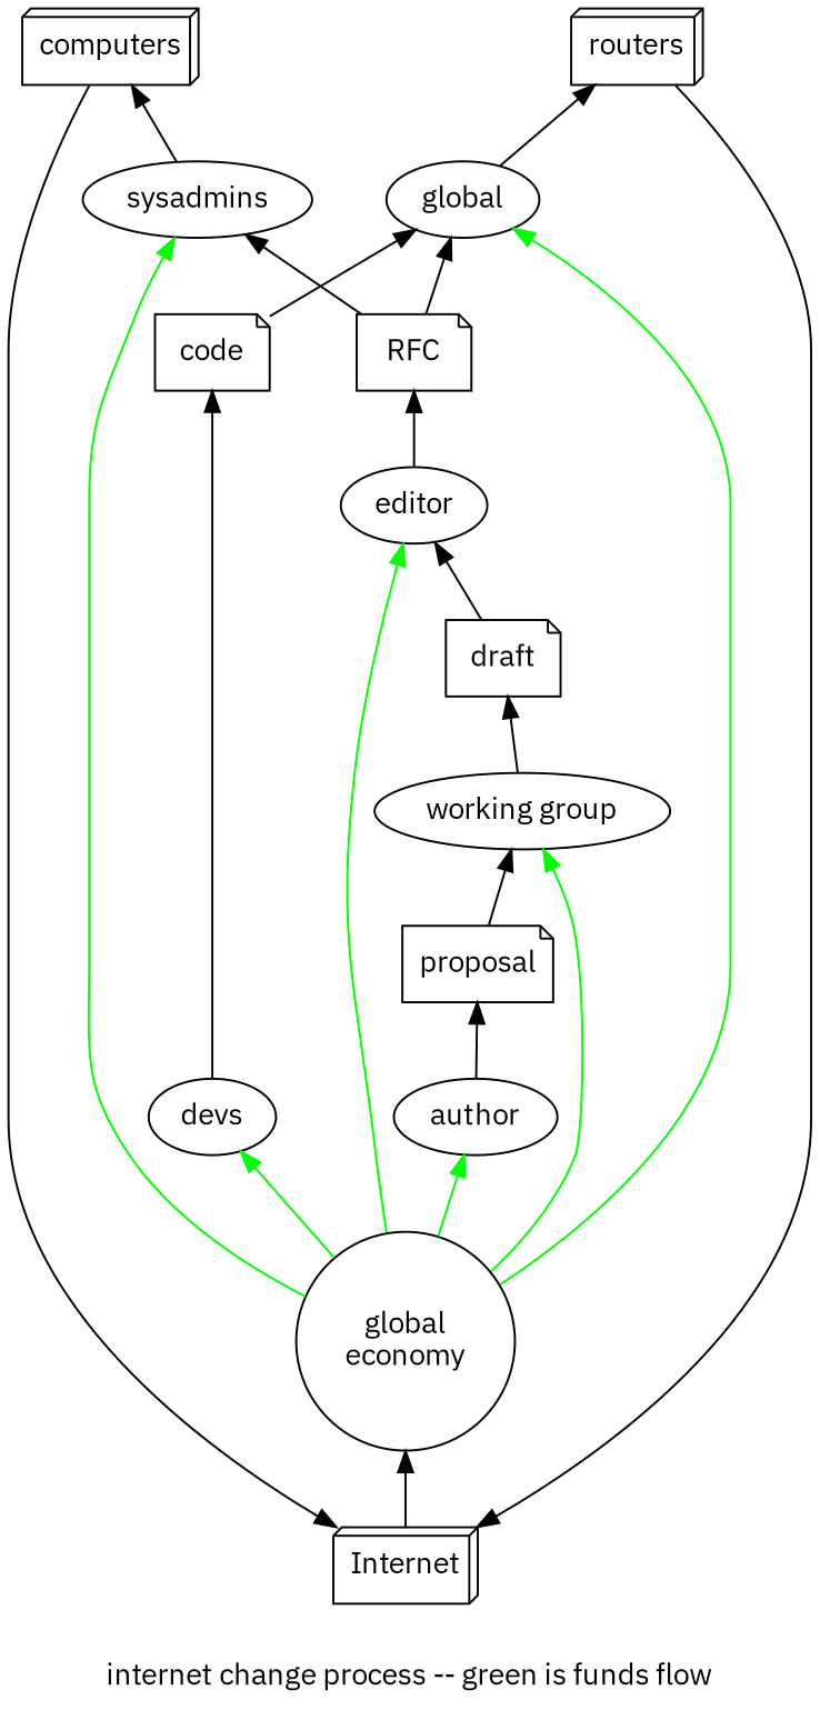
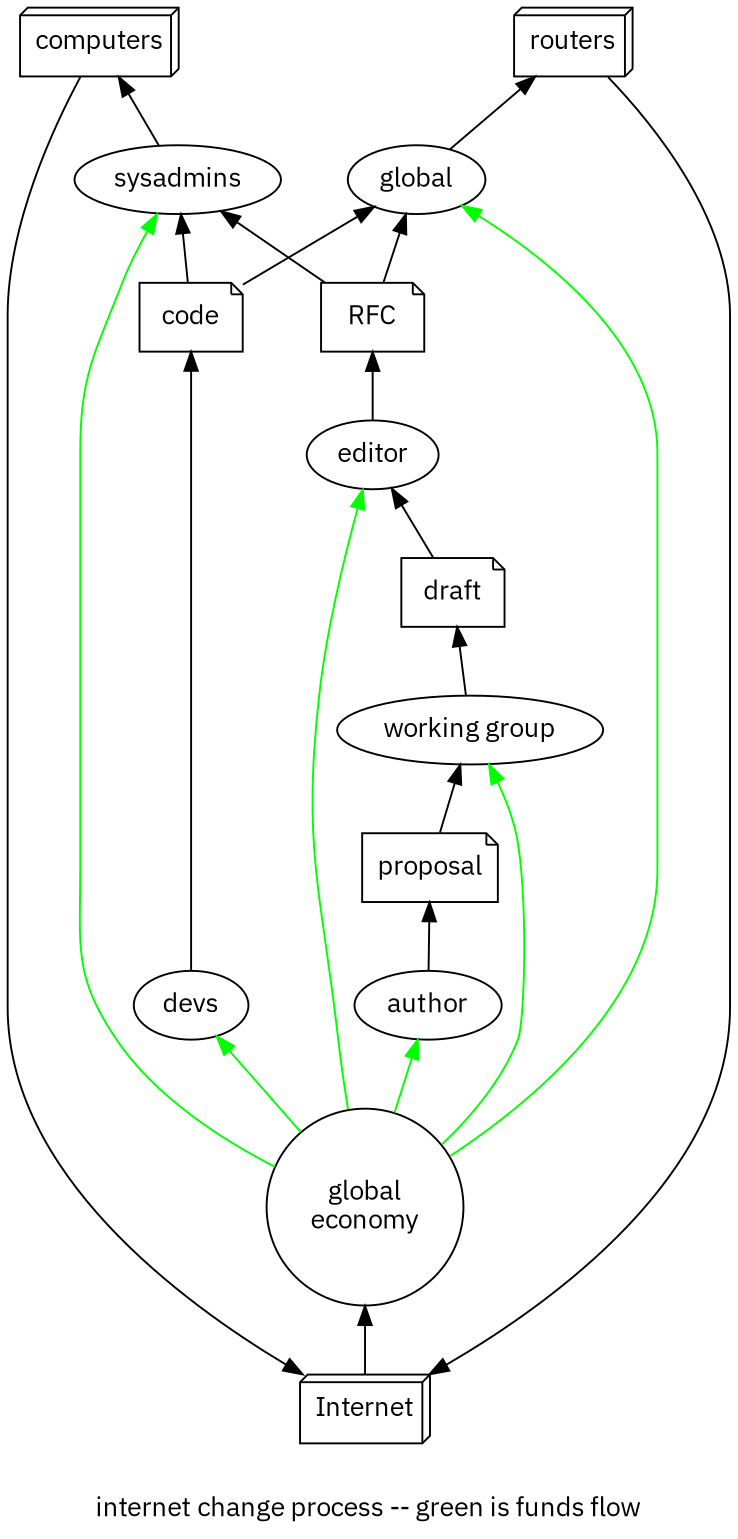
  digraph {
    fontname="IBM Plex Sans"
    label="internet change process -- green is funds flow"
    rankdir=BT
    node [fontname="IBM Plex Sans"]
    edge [fontname="IBM Plex Sans"]
    n1 [label=Internet shape=box3d]
    n2 [label="global\neconomy" shape=circle]
    n3 [label="working group"]
    author
    editor
    devs
    sysadmins
    n8 [label=global]
    draft [shape=note]
    proposal [shape=note]
    RFC [shape=note]
    code [shape=note]
    computers [shape=box3d]
    routers [shape=box3d]
    n1 -> n2
    n2 -> n3 [color=green]
    n2 -> author [color=green]
    n2 -> editor [color=green]
    n2 -> devs [color=green]
    n2 -> sysadmins [color=green]
    n2 -> n8 [color=green]
    n3 -> draft
    author -> proposal
    editor -> RFC
    devs -> code
    sysadmins -> computers
    n8 -> routers
    draft -> editor
    proposal -> n3
    RFC -> sysadmins
    RFC -> n8
+   code -> sysadmins
    code -> n8
    computers -> n1
    routers -> n1
  }
